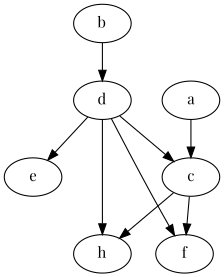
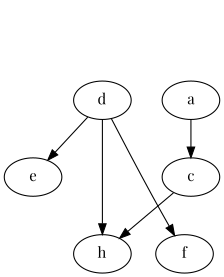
  digraph {
    fontname="Playfair Display"
    node [Weight=6 fontname="Playfair Display"]
    edge [Weight=2 fontname="Playfair Display"]
    c
    a [Weight=4]
    f [Weight=3]
    h
    d [Weight=5]
    e [Weight=4]
-   b [Weight=10]
-   c -> f
    c -> h [Weight=3]
    a -> c [Weight=1]
-   d -> c [Weight=5]
    d -> f [Weight=9]
    d -> h [Weight=7]
    d -> e [Weight=1]
-   b -> d
  }
